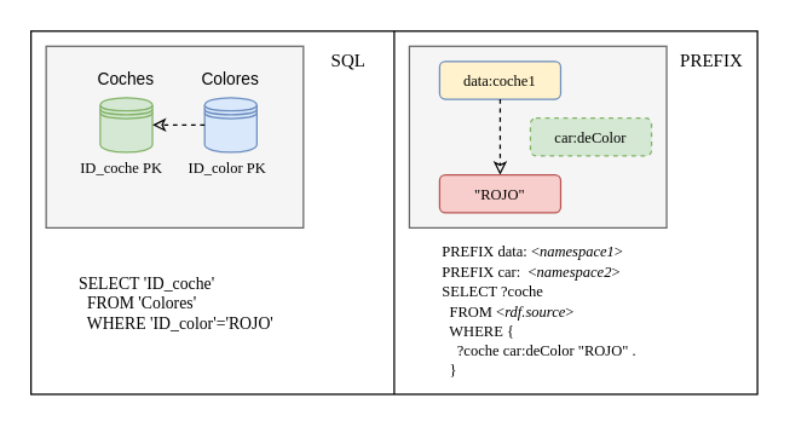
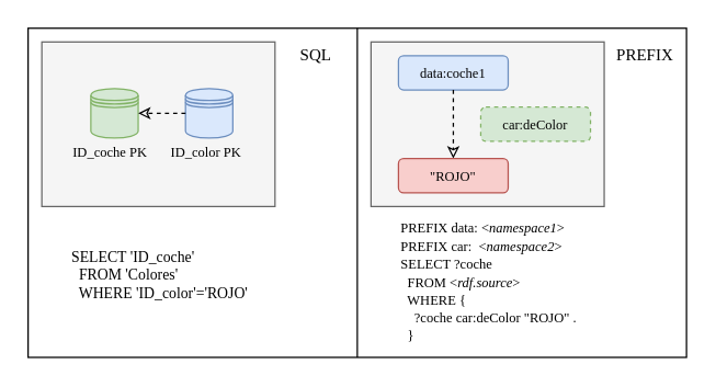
  <mxCell id="0" />
  <mxCell id="1" parent="0" />
  <mxCell id="2" value="" style="rounded=0;whiteSpace=wrap;html=1;" vertex="1" parent="1"><mxGeometry x="20" y="20" width="480" height="240" as="geometry" /></mxCell>
  <mxCell id="3" value="" style="endArrow=none;html=1;entryX=0.5;entryY=1;entryDx=0;entryDy=0;exitX=0.5;exitY=0;exitDx=0;exitDy=0;" edge="1" parent="1" source="2" target="2"><mxGeometry width="50" height="50" relative="1" as="geometry"><mxPoint x="235" y="330" as="sourcePoint" /><mxPoint x="285" y="280" as="targetPoint" /></mxGeometry></mxCell>
  <mxCell id="4" value="&lt;font face=&quot;Roboto Mono&quot; data-font-src=&quot;https://fonts.googleapis.com/css?family=Roboto+Mono&quot;&gt;SQL&lt;/font&gt;" style="text;html=1;strokeColor=none;fillColor=none;align=center;verticalAlign=middle;whiteSpace=wrap;rounded=0;" vertex="1" parent="1"><mxGeometry x="210" y="30" width="40" height="20" as="geometry" /></mxCell>
  <mxCell id="5" value="&lt;font face=&quot;Roboto Mono&quot; data-font-src=&quot;https://fonts.googleapis.com/css?family=Roboto+Mono&quot;&gt;PREFIX&lt;/font&gt;" style="text;html=1;strokeColor=none;fillColor=none;align=center;verticalAlign=middle;whiteSpace=wrap;rounded=0;" vertex="1" parent="1"><mxGeometry x="450" y="30" width="40" height="20" as="geometry" /></mxCell>
  <mxCell id="6" value="" style="group" vertex="1" connectable="0" parent="1"><mxGeometry x="60" y="40" width="140" height="110" as="geometry" /></mxCell>
  <mxCell id="7" value="" style="rounded=0;whiteSpace=wrap;html=1;fontSize=11;fillColor=#f5f5f5;strokeColor=#666666;fontColor=#333333;" vertex="1" parent="6"><mxGeometry x="-30" y="-10" width="170" height="120" as="geometry" /></mxCell>
  <mxCell id="8" value="" style="shape=datastore;whiteSpace=wrap;html=1;fontSize=11;fillColor=#d5e8d4;strokeColor=#82b366;" vertex="1" parent="6"><mxGeometry x="5.75" y="24" width="34.5" height="36" as="geometry" /></mxCell>
- <mxCell id="9" value="&lt;font data-font-src=&quot;https://fonts.googleapis.com/css?family=Roboto+Mono&quot; style=&quot;font-size: 11px&quot;&gt;Coches&lt;/font&gt;" style="text;html=1;strokeColor=none;fillColor=none;align=center;verticalAlign=middle;whiteSpace=wrap;rounded=0;" vertex="1" parent="6"><mxGeometry width="46" height="24" as="geometry" /></mxCell>
  <mxCell id="10" value="" style="shape=datastore;whiteSpace=wrap;html=1;fontSize=11;fillColor=#dae8fc;strokeColor=#6c8ebf;" vertex="1" parent="6"><mxGeometry x="74.75" y="24" width="34.5" height="36" as="geometry" /></mxCell>
- <mxCell id="11" value="&lt;font data-font-src=&quot;https://fonts.googleapis.com/css?family=Roboto+Mono&quot; style=&quot;font-size: 11px&quot;&gt;Colores&lt;/font&gt;" style="text;html=1;strokeColor=none;fillColor=none;align=center;verticalAlign=middle;whiteSpace=wrap;rounded=0;" vertex="1" parent="6"><mxGeometry x="69" width="46" height="24" as="geometry" /></mxCell>
  <mxCell id="12" value="" style="endArrow=classic;html=1;fontSize=11;entryX=1;entryY=0.5;entryDx=0;entryDy=0;exitX=0;exitY=0.5;exitDx=0;exitDy=0;endFill=0;dashed=1;" edge="1" parent="6" source="10" target="8"><mxGeometry width="50" height="50" relative="1" as="geometry"><mxPoint x="63.25" y="120" as="sourcePoint" /><mxPoint x="120.75" y="60" as="targetPoint" /></mxGeometry></mxCell>
  <mxCell id="13" value="&lt;font face=&quot;Roboto Mono&quot; data-font-src=&quot;https://fonts.googleapis.com/css?family=Roboto+Mono&quot; style=&quot;font-size: 11px&quot;&gt;SELECT 'ID_coche'&lt;br&gt;&lt;font face=&quot;Roboto Mono&quot; data-font-src=&quot;https://fonts.googleapis.com/css?family=Roboto+Mono&quot; style=&quot;font-size: 11px&quot;&gt;&amp;nbsp; FROM 'Colores'&lt;br&gt;&lt;/font&gt;&lt;span&gt;&amp;nbsp; WHERE 'ID_color'='ROJO'&amp;nbsp;&lt;/span&gt;&lt;br&gt;&lt;/font&gt;" style="text;html=1;strokeColor=none;fillColor=none;align=left;verticalAlign=middle;whiteSpace=wrap;rounded=0;fontSize=11;" vertex="1" parent="1"><mxGeometry x="50" y="170" width="190" height="60" as="geometry" /></mxCell>
  <mxCell id="14" value="&lt;font face=&quot;Roboto Mono&quot; data-font-src=&quot;https://fonts.googleapis.com/css?family=Roboto+Mono&quot; style=&quot;font-size: 10px&quot;&gt;ID_coche PK&lt;/font&gt;" style="text;html=1;strokeColor=none;fillColor=none;align=center;verticalAlign=middle;whiteSpace=wrap;rounded=0;fontSize=11;" vertex="1" parent="1"><mxGeometry x="40" y="100" width="80" height="20" as="geometry" /></mxCell>
  <mxCell id="15" value="&lt;font face=&quot;Roboto Mono&quot; data-font-src=&quot;https://fonts.googleapis.com/css?family=Roboto+Mono&quot; style=&quot;font-size: 10px&quot;&gt;ID_color PK&lt;/font&gt;" style="text;html=1;strokeColor=none;fillColor=none;align=center;verticalAlign=middle;whiteSpace=wrap;rounded=0;fontSize=11;" vertex="1" parent="1"><mxGeometry x="110" y="100" width="80" height="20" as="geometry" /></mxCell>
  <mxCell id="16" value="" style="rounded=0;whiteSpace=wrap;html=1;fontSize=11;fillColor=#f5f5f5;strokeColor=#666666;fontColor=#333333;" vertex="1" parent="1"><mxGeometry x="270" y="30" width="170" height="120" as="geometry" /></mxCell>
- <mxCell id="17" value="&lt;font face=&quot;Roboto Mono&quot; data-font-src=&quot;https://fonts.googleapis.com/css?family=Roboto+Mono&quot; style=&quot;font-size: 10px&quot;&gt;data:coche1&lt;/font&gt;" style="rounded=1;whiteSpace=wrap;html=1;fontSize=11;fillColor=#fff2cc;strokeColor=#6c8ebf;" vertex="1" parent="1"><mxGeometry x="290" y="40" width="80" height="25" as="geometry" /></mxCell>
+ <mxCell id="17" value="&lt;font face=&quot;Roboto Mono&quot; data-font-src=&quot;https://fonts.googleapis.com/css?family=Roboto+Mono&quot; style=&quot;font-size: 10px&quot;&gt;data:coche1&lt;/font&gt;" style="rounded=1;whiteSpace=wrap;html=1;fontSize=11;fillColor=#dae8fc;strokeColor=#6c8ebf;" vertex="1" parent="1"><mxGeometry x="290" y="40" width="80" height="25" as="geometry" /></mxCell>
  <mxCell id="18" value="" style="endArrow=classic;html=1;dashed=1;fontSize=11;exitX=0.5;exitY=1;exitDx=0;exitDy=0;endFill=0;entryX=0.5;entryY=0;entryDx=0;entryDy=0;" edge="1" parent="1" source="17" target="19"><mxGeometry width="50" height="50" relative="1" as="geometry"><mxPoint x="100" y="100" as="sourcePoint" /><mxPoint x="320" y="-50" as="targetPoint" /></mxGeometry></mxCell>
  <mxCell id="19" value="&lt;font face=&quot;Roboto Mono&quot;&gt;&lt;span style=&quot;font-size: 10px&quot;&gt;&quot;ROJO&quot;&lt;/span&gt;&lt;/font&gt;" style="rounded=1;whiteSpace=wrap;html=1;fontSize=11;fillColor=#f8cecc;strokeColor=#b85450;" vertex="1" parent="1"><mxGeometry x="290" y="115" width="80" height="25" as="geometry" /></mxCell>
  <mxCell id="20" value="&lt;font face=&quot;Roboto Mono&quot; data-font-src=&quot;https://fonts.googleapis.com/css?family=Roboto+Mono&quot; style=&quot;font-size: 10px&quot;&gt;car:deColor&lt;/font&gt;" style="rounded=1;whiteSpace=wrap;html=1;fontSize=11;fillColor=#d5e8d4;strokeColor=#82b366;dashed=1;" vertex="1" parent="1"><mxGeometry x="350" y="77.5" width="80" height="25" as="geometry" /></mxCell>
  <mxCell id="21" value="&lt;font face=&quot;Roboto Mono&quot; data-font-src=&quot;https://fonts.googleapis.com/css?family=Roboto+Mono&quot; style=&quot;font-size: 10px&quot;&gt;PREFIX data: &amp;lt;&lt;i&gt;namespace1&lt;/i&gt;&amp;gt;&lt;br&gt;PREFIX car:&amp;nbsp; &amp;lt;&lt;i&gt;namespace2&lt;/i&gt;&amp;gt;&lt;br&gt;SELECT ?coche&lt;br&gt;&amp;nbsp; FROM &amp;lt;&lt;i&gt;rdf.source&lt;/i&gt;&amp;gt;&lt;br&gt;&amp;nbsp; WHERE {&lt;br&gt;&amp;nbsp; &amp;nbsp; ?coche car:deColor &quot;ROJO&quot; .&amp;nbsp;&lt;br&gt;&amp;nbsp; }&lt;br&gt;&lt;/font&gt;" style="text;html=1;strokeColor=none;fillColor=none;align=left;verticalAlign=middle;whiteSpace=wrap;rounded=0;fontSize=11;" vertex="1" parent="1"><mxGeometry x="290" y="150" width="200" height="110" as="geometry" /></mxCell>
